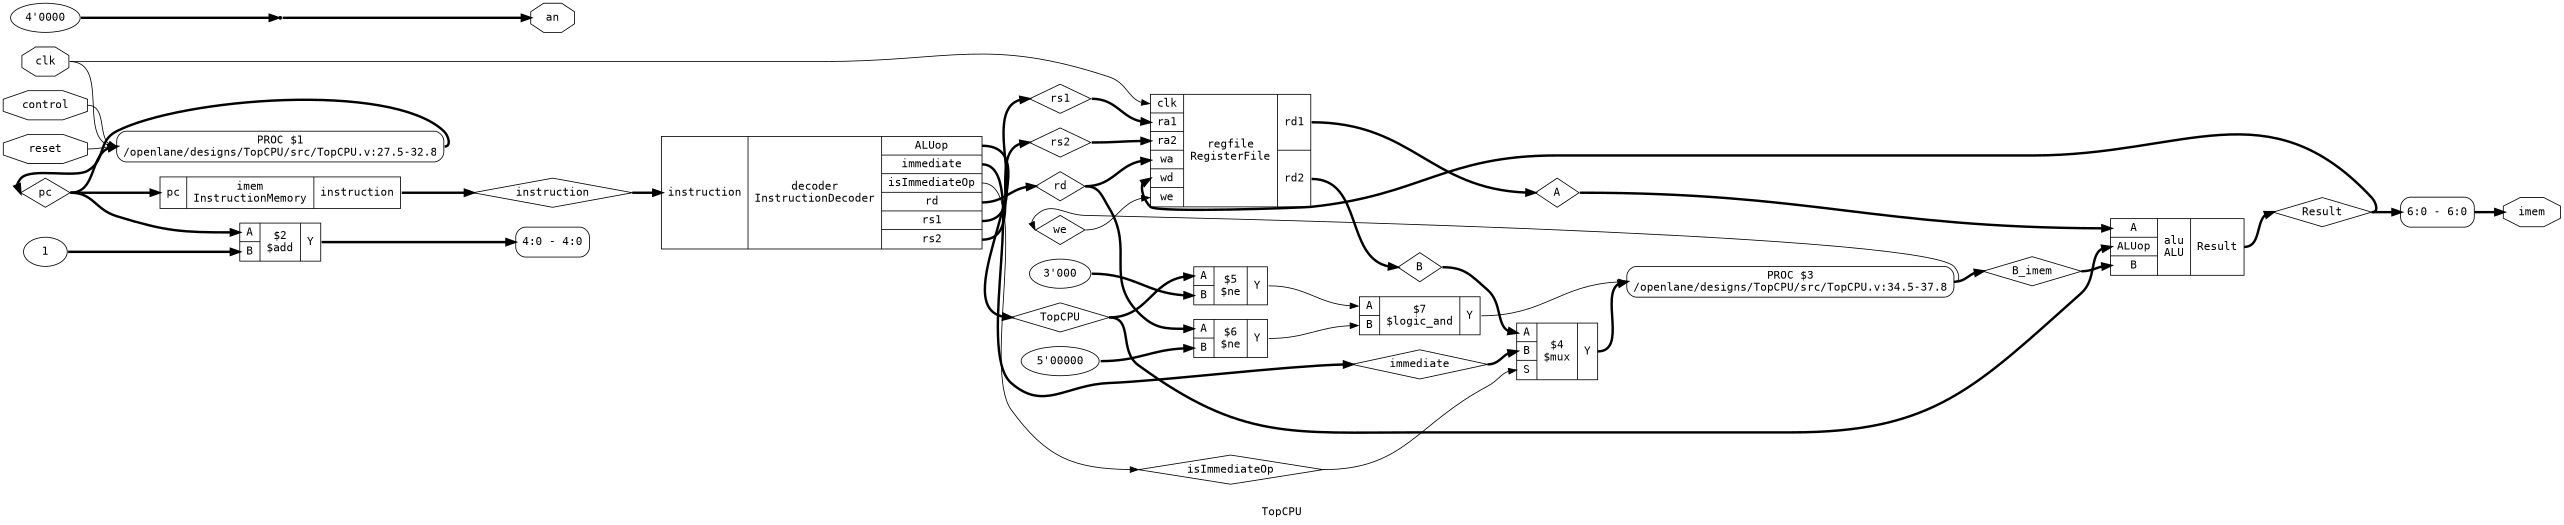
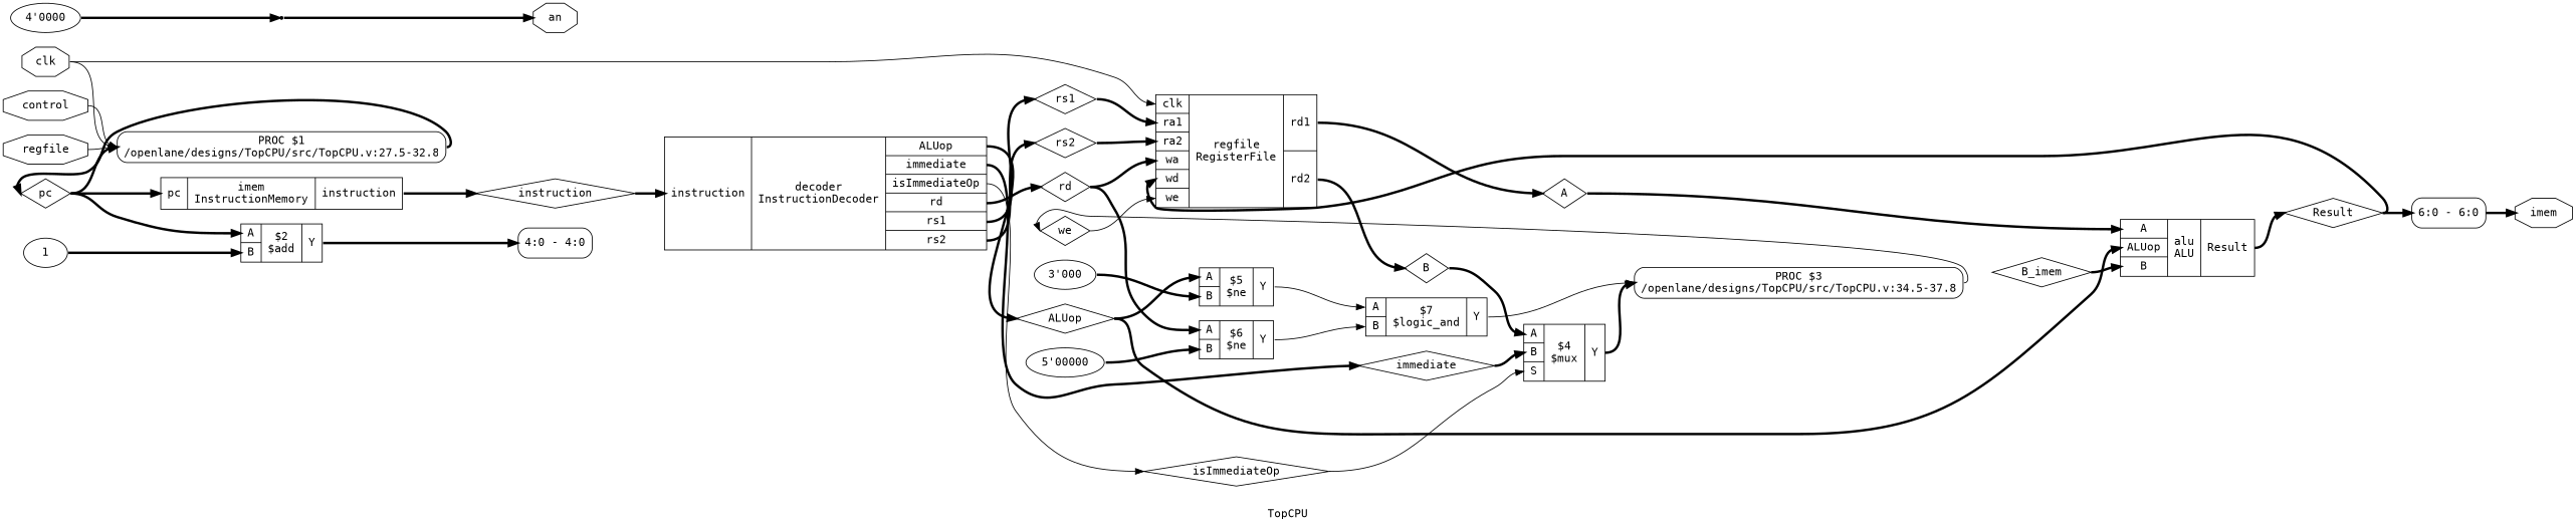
  digraph {
    fontname="DejaVu Sans Mono"
    label=TopCPU
    rankdir=LR
    remincross=true
    node [color=black fontcolor=black fontname="DejaVu Sans Mono" shape=diamond]
    edge [color=black fontcolor=black fontname="DejaVu Sans Mono" headport=w tailport=e style="setlinewidth(3)"]
    n1 [label=we]
    n2 [label="{{<p26> clk|<p35> ra1|<p36> ra2|<p37> wa|<p38> wd|<p9> we}|regfile\nRegisterFile|{<p39> rd1|<p40> rd2}}" shape=record color="" fontcolor=""]
    n3 [label=B]
    n4 [label=A]
    n5 [label=B_imem]
    n6 [label="{{<p12> A|<p18> ALUop|<p11> B}|alu\nALU|{<p21> Result}}" shape=record color="" fontcolor=""]
    n7 [label=Result]
    n8 [label="{{<p12> A|<p11> B|<p31> S}|$4\n$mux|{<p27> Y}}" shape=record color="" fontcolor=""]
    n9 [label="PROC $3\n/openlane/designs/TopCPU/src/TopCPU.v:34.5-37.8" shape=box style=rounded color="" fontcolor=""]
    n10 [label=isImmediateOp]
    n11 [label=immediate]
    n12 [label=rs2]
    n13 [label=rs1]
    n14 [label=rd]
    n15 [label="{{<p12> A|<p11> B}|$6\n$ne|{<p27> Y}}" shape=record color="" fontcolor=""]
    n16 [label="{{<p12> A|<p11> B}|$7\n$logic_and|{<p27> Y}}" shape=record color="" fontcolor=""]
-   n17 [label=TopCPU]
+   n17 [label=ALUop]
    n18 [label="{{<p12> A|<p11> B}|$5\n$ne|{<p27> Y}}" shape=record color="" fontcolor=""]
    n19 [label=instruction]
    n20 [label="{{<p19> instruction}|decoder\nInstructionDecoder|{<p18> ALUop|<p14> immediate|<p13> isImmediateOp|<p17> rd|<p16> rs1|<p15> rs2}}" shape=record color="" fontcolor=""]
    n21 [label=pc]
    n22 [label="{{<p12> A|<p11> B}|$2\n$add|{<p27> Y}}" shape=record color="" fontcolor=""]
    n23 [label="{{<p20> pc}|imem\nInstructionMemory|{<p19> instruction}}" shape=record color="" fontcolor=""]
    n24 [label="PROC $1\n/openlane/designs/TopCPU/src/TopCPU.v:27.5-32.8" shape=box style=rounded color="" fontcolor=""]
    n25 [label="<s0> 4:0 - 4:0 " shape=record style=rounded]
    n26 [label="<s0> 6:0 - 6:0 " shape=record style=rounded]
    n27 [label=imem shape=octagon]
    n28 [label=an shape=octagon]
    n29 [label=control shape=octagon]
-   n30 [label=reset shape=octagon]
+   n30 [label=regfile shape=octagon]
    n31 [label=clk shape=octagon]
    n32 [label="5'00000" color="" fontcolor="" shape=""]
    n33 [label="3'000" color="" fontcolor="" shape=""]
    n34 [label=1 color="" fontcolor="" shape=""]
    n35 [label="4'0000" color="" fontcolor="" shape=""]
    x7 [shape=point color="" fontcolor=""]
    n1 -> n2 [headport="p9:w" style=""]
    n2 -> n3 [tailport="p40:e"]
    n2 -> n4 [tailport="p39:e"]
    n3 -> n8 [headport="p12:w"]
    n4 -> n6 [headport="p12:w"]
    n5 -> n6 [headport="p11:w"]
    n6 -> n7 [tailport="p21:e"]
    n7 -> n2 [headport="p38:w"]
    n7 -> n26 [headport="s0:w"]
    n8 -> n9 [tailport="p27:e"]
    n9 -> n1 [style=""]
-   n9 -> n5
    n10 -> n8 [headport="p31:w" style=""]
    n11 -> n8 [headport="p11:w"]
    n12 -> n2 [headport="p36:w"]
    n13 -> n2 [headport="p35:w"]
    n14 -> n2 [headport="p37:w"]
    n14 -> n15 [headport="p12:w"]
    n15 -> n16 [headport="p11:w" tailport="p27:e" style=""]
    n16 -> n9 [tailport="p27:e" style=""]
    n17 -> n6 [headport="p18:w"]
    n17 -> n18 [headport="p12:w"]
    n18 -> n16 [headport="p12:w" tailport="p27:e" style=""]
    n19 -> n20 [headport="p19:w"]
    n20 -> n10 [tailport="p13:e" style=""]
    n20 -> n11 [tailport="p14:e"]
    n20 -> n12 [tailport="p15:e"]
    n20 -> n13 [tailport="p16:e"]
    n20 -> n14 [tailport="p17:e"]
    n20 -> n17 [tailport="p18:e"]
    n21 -> n22 [headport="p12:w"]
    n21 -> n23 [headport="p20:w"]
    n21 -> n24
    n22 -> n25 [headport="s0:w" tailport="p27:e"]
    n23 -> n19 [tailport="p19:e"]
    n24 -> n21
    n26 -> n27
    n29 -> n24 [style=""]
    n30 -> n24 [style=""]
    n31 -> n2 [headport="p26:w" style=""]
    n31 -> n24 [style=""]
    n32 -> n15 [headport="p11:w"]
    n33 -> n18 [headport="p11:w"]
    n34 -> n22 [headport="p11:w"]
    n35 -> x7
    x7 -> n28
  }
